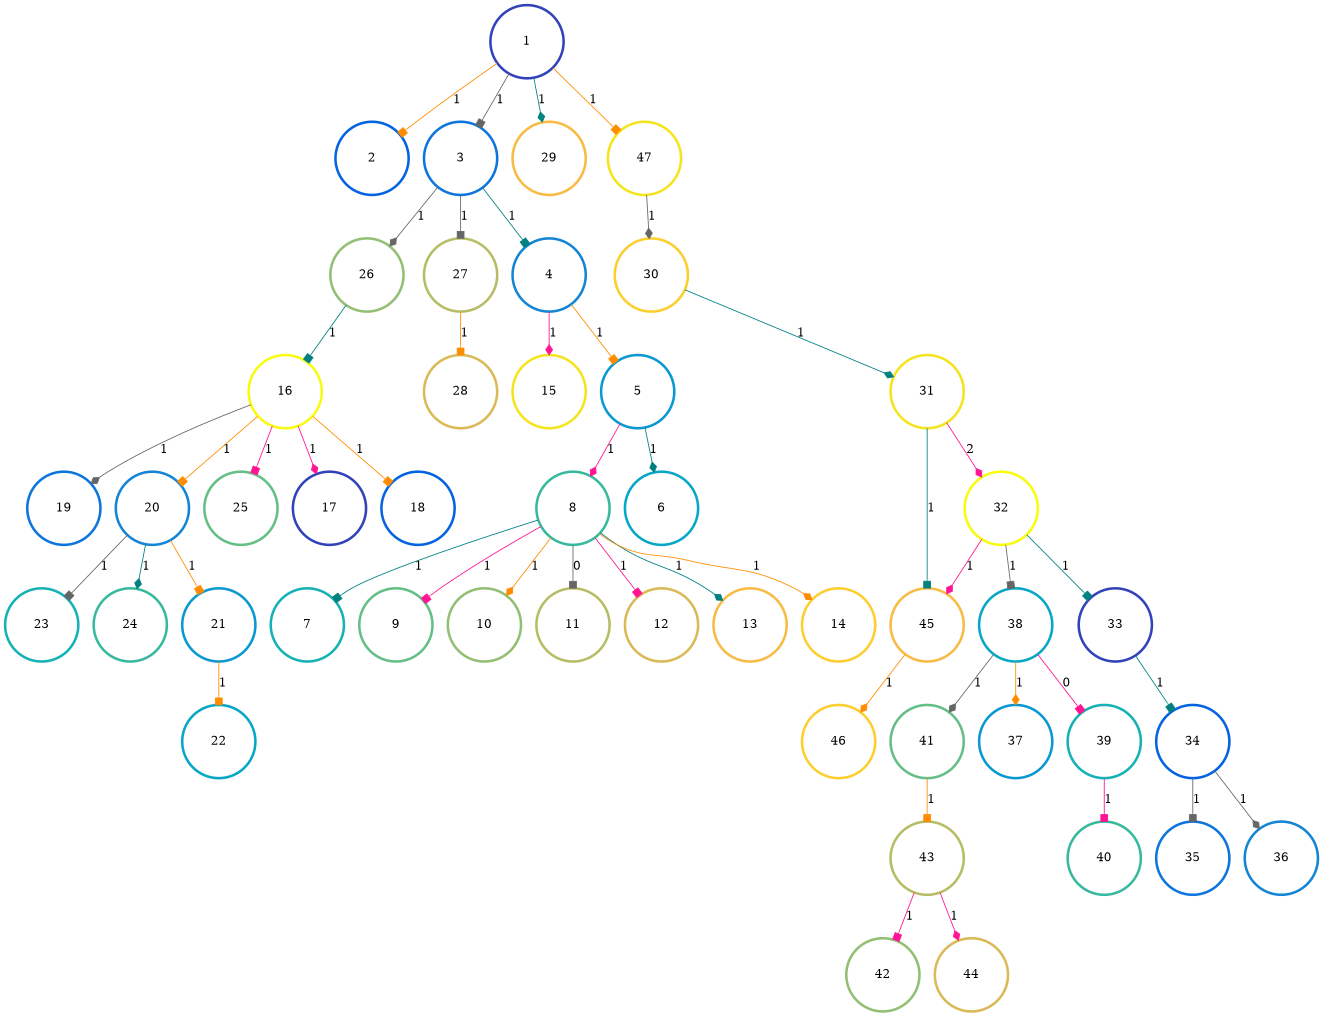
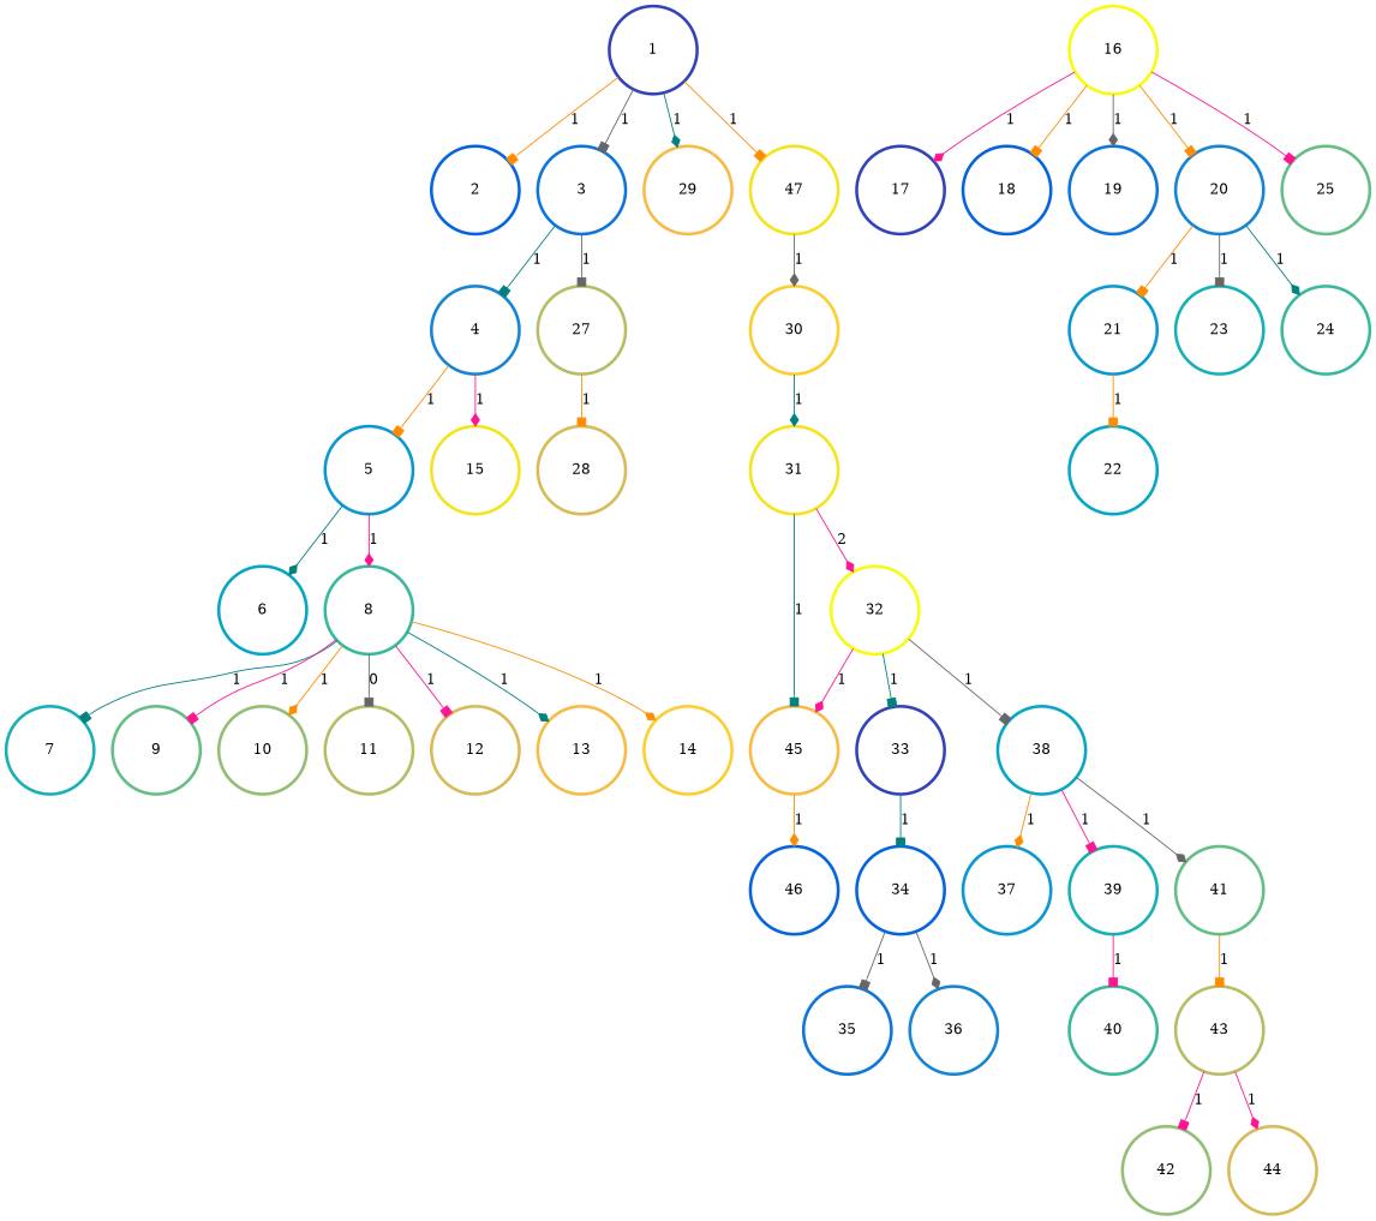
  digraph {
    rankdir=TB
    node [color="#3243BA" penwidth=3]
    edge [arrowhead=box color=darkorange penwidth=1]
    n1 [height=1.2 label=1 width=1.2]
    n2 [color="#0363E1" height=1.2 label=2 width=1.2]
    n3 [color="#0D75DC" height=1.2 label=3 width=1.2]
    n4 [color="#F8BB44" height=1.2 label=29 width=1.2]
    n5 [color="#F5E41D" height=1.2 label=47 width=1.2]
    n6 [color="#1485D4" height=1.2 label=4 width=1.2]
-   n7 [color="#92BF73" height=1.2 label=26 width=1.2]
    n8 [color="#B7BD64" height=1.2 label=27 width=1.2]
    n9 [color="#FCCE2E" height=1.2 label=30 width=1.2]
    n10 [color="#0998D1" height=1.2 label=5 width=1.2]
    n11 [color="#F5E41D" height=1.2 label=15 width=1.2]
    n12 [color="#F9FB0E" height=1.2 label=16 width=1.2]
    n13 [color="#D9BA56" height=1.2 label=28 width=1.2]
    n14 [color="#06A7C6" height=1.2 label=6 width=1.2]
    n15 [color="#38B99E" height=1.2 label=8 width=1.2]
    n16 [color="#15B1B4" height=1.2 label=7 width=1.2]
    n17 [color="#65BE86" height=1.2 label=9 width=1.2]
    n18 [color="#92BF73" height=1.2 label=10 width=1.2]
    n19 [color="#B7BD64" height=1.2 label=11 width=1.2]
    n20 [color="#D9BA56" height=1.2 label=12 width=1.2]
    n21 [color="#F8BB44" height=1.2 label=13 width=1.2]
    n22 [color="#FCCE2E" height=1.2 label=14 width=1.2]
    n23 [height=1.2 label=17 width=1.2]
    n24 [color="#0363E1" height=1.2 label=18 width=1.2]
    n25 [color="#0D75DC" height=1.2 label=19 width=1.2]
    n26 [color="#1485D4" height=1.2 label=20 width=1.2]
    n27 [color="#65BE86" height=1.2 label=25 width=1.2]
    n28 [color="#0998D1" height=1.2 label=21 width=1.2]
    n29 [color="#15B1B4" height=1.2 label=23 width=1.2]
    n30 [color="#38B99E" height=1.2 label=24 width=1.2]
    n31 [color="#06A7C6" height=1.2 label=22 width=1.2]
    n32 [color="#F5E41D" height=1.2 label=31 width=1.2]
    n33 [color="#F9FB0E" height=1.2 label=32 width=1.2]
    n34 [color="#F8BB44" height=1.2 label=45 width=1.2]
    n35 [height=1.2 label=33 width=1.2]
    n36 [color="#06A7C6" height=1.2 label=38 width=1.2]
-   n37 [color="#FCCE2E" height=1.2 label=46 width=1.2]
+   n37 [color="#0363E1" height=1.2 label=46 width=1.2]
    n38 [color="#0363E1" height=1.2 label=34 width=1.2]
    n39 [color="#0998D1" height=1.2 label=37 width=1.2]
    n40 [color="#15B1B4" height=1.2 label=39 width=1.2]
    n41 [color="#65BE86" height=1.2 label=41 width=1.2]
    n42 [color="#0D75DC" height=1.2 label=35 width=1.2]
    n43 [color="#1485D4" height=1.2 label=36 width=1.2]
    n44 [color="#38B99E" height=1.2 label=40 width=1.2]
    n45 [color="#B7BD64" height=1.2 label=43 width=1.2]
    n46 [color="#92BF73" height=1.2 label=42 width=1.2]
    n47 [color="#D9BA56" height=1.2 label=44 width=1.2]
    n1 -> n2 [label=1]
    n1 -> n3 [color=gray40 label=1]
    n1 -> n4 [arrowhead=diamond color=teal label=1]
    n1 -> n5 [label=1]
    n3 -> n6 [color=teal label=1]
-   n3 -> n7 [arrowhead=diamond color=gray40 label=1]
    n3 -> n8 [color=gray40 label=1]
    n5 -> n9 [arrowhead=diamond color=gray40 label=1]
    n6 -> n10 [label=1]
    n6 -> n11 [arrowhead=diamond color=deeppink label=1]
-   n7 -> n12 [color=teal label=1]
    n8 -> n13 [label=1]
    n9 -> n32 [arrowhead=diamond color=teal label=1]
    n10 -> n14 [arrowhead=diamond color=teal label=1]
    n10 -> n15 [arrowhead=diamond color=deeppink label=1]
    n12 -> n23 [arrowhead=diamond color=deeppink label=1]
    n12 -> n24 [label=1]
    n12 -> n25 [arrowhead=diamond color=gray40 label=1]
    n12 -> n26 [label=1]
    n12 -> n27 [color=deeppink label=1]
    n15 -> n16 [color=teal label=1]
    n15 -> n17 [color=deeppink label=1]
    n15 -> n18 [arrowhead=diamond label=1]
    n15 -> n19 [color=gray40 label=0]
    n15 -> n20 [color=deeppink label=1]
    n15 -> n21 [arrowhead=diamond color=teal label=1]
    n15 -> n22 [arrowhead=diamond label=1]
    n26 -> n28 [label=1]
    n26 -> n29 [color=gray40 label=1]
    n26 -> n30 [arrowhead=diamond color=teal label=1]
    n28 -> n31 [label=1]
    n32 -> n33 [arrowhead=diamond color=deeppink label=2]
    n32 -> n34 [color=teal label=1]
    n33 -> n34 [arrowhead=diamond color=deeppink label=1]
    n33 -> n35 [color=teal label=1]
    n33 -> n36 [color=gray40 label=1]
    n34 -> n37 [arrowhead=diamond label=1]
    n35 -> n38 [color=teal label=1]
    n36 -> n39 [arrowhead=diamond label=1]
-   n36 -> n40 [color=deeppink label=0]
+   n36 -> n40 [color=deeppink label=1]
    n36 -> n41 [arrowhead=diamond color=gray40 label=1]
    n38 -> n42 [color=gray40 label=1]
    n38 -> n43 [arrowhead=diamond color=gray40 label=1]
    n40 -> n44 [color=deeppink label=1]
    n41 -> n45 [label=1]
    n45 -> n46 [color=deeppink label=1]
    n45 -> n47 [arrowhead=diamond color=deeppink label=1]
  }
